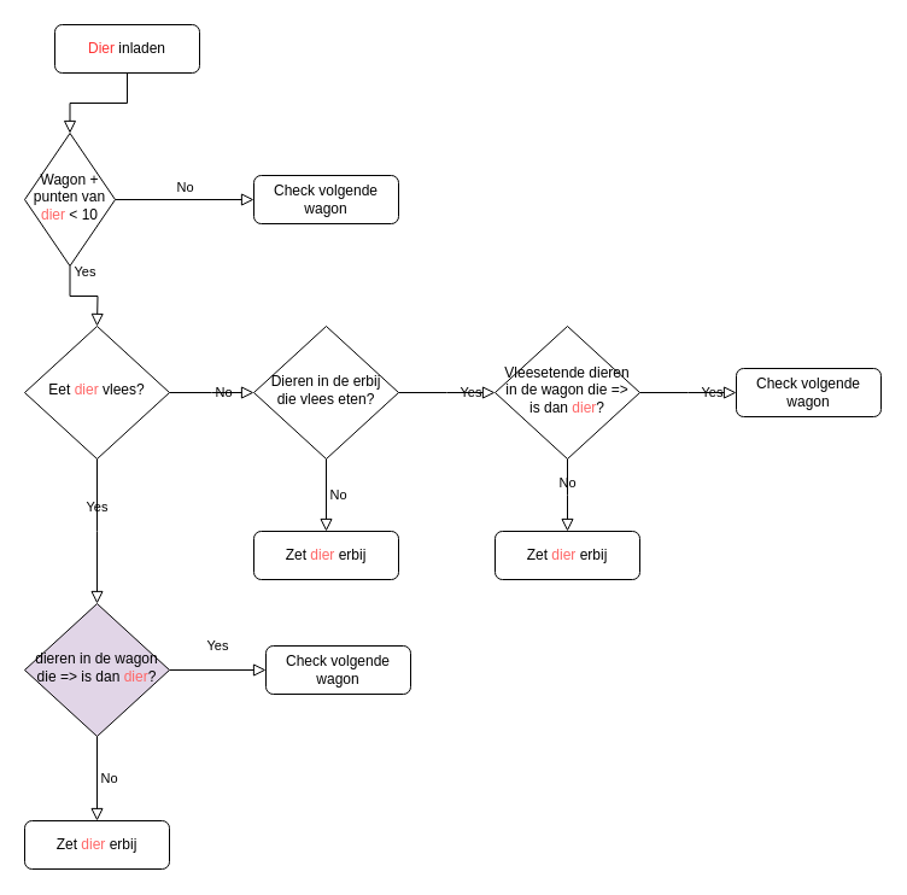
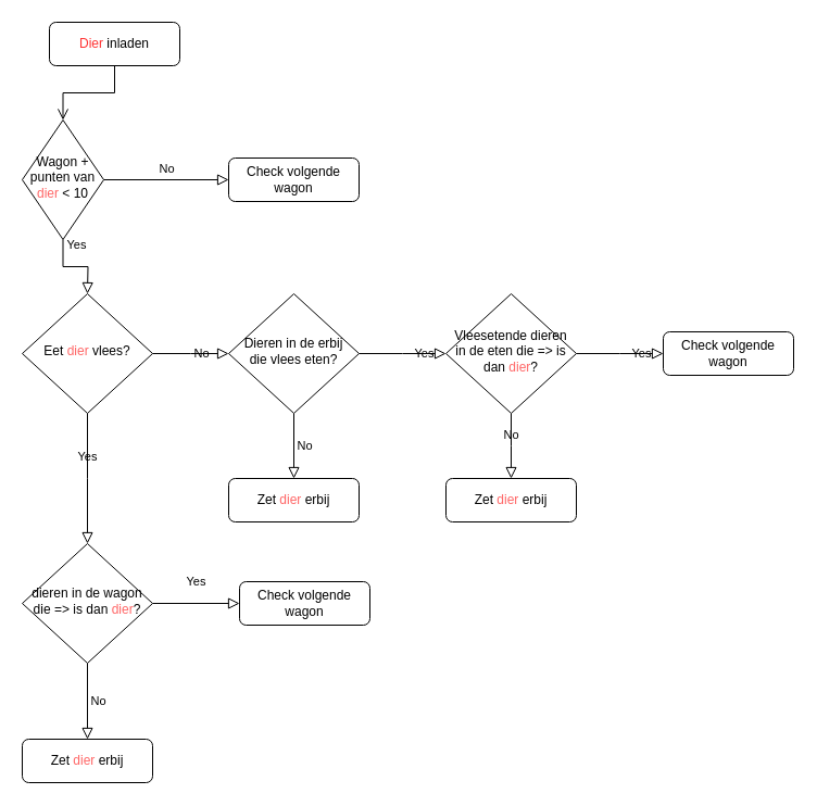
  <mxCell id="0" />
  <mxCell id="1" parent="0" />
- <mxCell id="2" value="" style="rounded=0;html=1;jettySize=auto;orthogonalLoop=1;fontSize=11;endArrow=block;endFill=0;endSize=8;strokeWidth=1;shadow=0;labelBackgroundColor=none;edgeStyle=orthogonalEdgeStyle;" parent="1" source="3" target="6" edge="1"><mxGeometry relative="1" as="geometry" /></mxCell>
+ <mxCell id="2" value="" style="rounded=0;html=1;jettySize=auto;orthogonalLoop=1;fontSize=11;endArrow=open;endFill=0;endSize=8;strokeWidth=1;shadow=0;labelBackgroundColor=none;edgeStyle=orthogonalEdgeStyle;" parent="1" source="3" target="6" edge="1"><mxGeometry relative="1" as="geometry" /></mxCell>
  <mxCell id="3" value="&lt;font color=&quot;#ff3333&quot;&gt;Dier&lt;/font&gt; inladen" style="rounded=1;whiteSpace=wrap;html=1;fontSize=12;glass=0;strokeWidth=1;shadow=0;" parent="1" vertex="1"><mxGeometry x="45" y="20" width="120" height="40" as="geometry" /></mxCell>
  <mxCell id="4" value="Yes" style="rounded=0;html=1;jettySize=auto;orthogonalLoop=1;fontSize=11;endArrow=block;endFill=0;endSize=8;strokeWidth=1;shadow=0;labelBackgroundColor=none;edgeStyle=orthogonalEdgeStyle;" parent="1" source="6" edge="1"><mxGeometry y="20" relative="1" as="geometry"><mxPoint as="offset" /><mxPoint x="80" y="270" as="targetPoint" /></mxGeometry></mxCell>
  <mxCell id="5" value="No" style="edgeStyle=orthogonalEdgeStyle;rounded=0;html=1;jettySize=auto;orthogonalLoop=1;fontSize=11;endArrow=block;endFill=0;endSize=8;strokeWidth=1;shadow=0;labelBackgroundColor=none;" parent="1" source="6" target="7" edge="1"><mxGeometry y="10" relative="1" as="geometry"><mxPoint as="offset" /></mxGeometry></mxCell>
  <mxCell id="6" value="Wagon + punten van &lt;font color=&quot;#ff6666&quot;&gt;dier&lt;/font&gt; &amp;lt; 10" style="rhombus;whiteSpace=wrap;html=1;shadow=0;fontFamily=Helvetica;fontSize=12;align=center;strokeWidth=1;spacing=6;spacingTop=-4;" parent="1" vertex="1"><mxGeometry x="20" y="110" width="75" height="110" as="geometry" /></mxCell>
  <mxCell id="7" value="Check volgende wagon" style="rounded=1;whiteSpace=wrap;html=1;fontSize=12;glass=0;strokeWidth=1;shadow=0;" parent="1" vertex="1"><mxGeometry x="210" y="145" width="120" height="40" as="geometry" /></mxCell>
- <mxCell id="8" value="Vleesetende dieren in de wagon die =&amp;gt; is dan &lt;font color=&quot;#ff6666&quot;&gt;dier&lt;/font&gt;?" style="rhombus;whiteSpace=wrap;html=1;shadow=0;fontFamily=Helvetica;fontSize=12;align=center;strokeWidth=1;spacing=6;spacingTop=-4;" parent="1" vertex="1"><mxGeometry x="410" y="270" width="120" height="110" as="geometry" /></mxCell>
+ <mxCell id="8" value="Vleesetende dieren in de eten die =&amp;gt; is dan &lt;font color=&quot;#ff6666&quot;&gt;dier&lt;/font&gt;?" style="rhombus;whiteSpace=wrap;html=1;shadow=0;fontFamily=Helvetica;fontSize=12;align=center;strokeWidth=1;spacing=6;spacingTop=-4;" parent="1" vertex="1"><mxGeometry x="410" y="270" width="120" height="110" as="geometry" /></mxCell>
  <mxCell id="9" value="Zet &lt;font color=&quot;#ff6666&quot;&gt;dier&lt;/font&gt; erbij" style="rounded=1;whiteSpace=wrap;html=1;fontSize=12;glass=0;strokeWidth=1;shadow=0;" parent="1" vertex="1"><mxGeometry x="410" y="440" width="120" height="40" as="geometry" /></mxCell>
  <mxCell id="10" value="Eet &lt;font color=&quot;#ff6666&quot;&gt;dier&lt;/font&gt; vlees?" style="rhombus;whiteSpace=wrap;html=1;shadow=0;fontFamily=Helvetica;fontSize=12;align=center;strokeWidth=1;spacing=6;spacingTop=-4;" parent="1" vertex="1"><mxGeometry x="20" y="270" width="120" height="110" as="geometry" /></mxCell>
  <mxCell id="11" value="No" style="edgeStyle=orthogonalEdgeStyle;rounded=0;html=1;jettySize=auto;orthogonalLoop=1;fontSize=11;endArrow=block;endFill=0;endSize=8;strokeWidth=1;shadow=0;labelBackgroundColor=none;exitX=1;exitY=0.5;exitDx=0;exitDy=0;" parent="1" source="10" edge="1"><mxGeometry y="10" relative="1" as="geometry"><mxPoint as="offset" /><mxPoint x="150" y="175" as="sourcePoint" /><mxPoint x="210" y="325" as="targetPoint" /></mxGeometry></mxCell>
  <mxCell id="12" value="Check volgende wagon" style="rounded=1;whiteSpace=wrap;html=1;fontSize=12;glass=0;strokeWidth=1;shadow=0;" parent="1" vertex="1"><mxGeometry x="610" y="305" width="120" height="40" as="geometry" /></mxCell>
  <mxCell id="13" value="Yes" style="rounded=0;html=1;jettySize=auto;orthogonalLoop=1;fontSize=11;endArrow=block;endFill=0;endSize=8;strokeWidth=1;shadow=0;labelBackgroundColor=none;edgeStyle=orthogonalEdgeStyle;exitX=0.5;exitY=1;exitDx=0;exitDy=0;entryX=0.5;entryY=0;entryDx=0;entryDy=0;" parent="1" source="10" edge="1"><mxGeometry y="20" relative="1" as="geometry"><mxPoint as="offset" /><mxPoint x="280" y="390" as="sourcePoint" /><mxPoint x="80" y="500" as="targetPoint" /></mxGeometry></mxCell>
  <mxCell id="14" value="Dieren in de erbij die vlees eten?" style="rhombus;whiteSpace=wrap;html=1;shadow=0;fontFamily=Helvetica;fontSize=12;align=center;strokeWidth=1;spacing=6;spacingTop=-4;" parent="1" vertex="1"><mxGeometry x="210" y="270" width="120" height="110" as="geometry" /></mxCell>
  <mxCell id="15" value="Yes" style="rounded=0;html=1;jettySize=auto;orthogonalLoop=1;fontSize=11;endArrow=block;endFill=0;endSize=8;strokeWidth=1;shadow=0;labelBackgroundColor=none;edgeStyle=orthogonalEdgeStyle;exitX=1;exitY=0.5;exitDx=0;exitDy=0;" parent="1" source="14" edge="1"><mxGeometry y="20" relative="1" as="geometry"><mxPoint as="offset" /><mxPoint x="90" y="390" as="sourcePoint" /><mxPoint x="410" y="325" as="targetPoint" /></mxGeometry></mxCell>
  <mxCell id="16" value="Yes" style="rounded=0;html=1;jettySize=auto;orthogonalLoop=1;fontSize=11;endArrow=block;endFill=0;endSize=8;strokeWidth=1;shadow=0;labelBackgroundColor=none;edgeStyle=orthogonalEdgeStyle;exitX=1;exitY=0.5;exitDx=0;exitDy=0;" parent="1" source="8" edge="1"><mxGeometry y="20" relative="1" as="geometry"><mxPoint as="offset" /><mxPoint x="340" y="335" as="sourcePoint" /><mxPoint x="610" y="325" as="targetPoint" /></mxGeometry></mxCell>
  <mxCell id="17" value="No" style="edgeStyle=orthogonalEdgeStyle;rounded=0;html=1;jettySize=auto;orthogonalLoop=1;fontSize=11;endArrow=block;endFill=0;endSize=8;strokeWidth=1;shadow=0;labelBackgroundColor=none;exitX=0.5;exitY=1;exitDx=0;exitDy=0;" parent="1" source="8" edge="1"><mxGeometry y="10" relative="1" as="geometry"><mxPoint as="offset" /><mxPoint x="150" y="335" as="sourcePoint" /><mxPoint x="470" y="440" as="targetPoint" /></mxGeometry></mxCell>
- <mxCell id="18" value="dieren in de wagon die =&amp;gt; is dan &lt;font color=&quot;#ff6666&quot;&gt;dier&lt;/font&gt;?" style="rhombus;whiteSpace=wrap;html=1;shadow=0;fontFamily=Helvetica;fontSize=12;align=center;strokeWidth=1;spacing=6;spacingTop=-4;fillColor=#e1d5e7;" parent="1" vertex="1"><mxGeometry x="20" y="500" width="120" height="110" as="geometry" /></mxCell>
+ <mxCell id="18" value="dieren in de wagon die =&amp;gt; is dan &lt;font color=&quot;#ff6666&quot;&gt;dier&lt;/font&gt;?" style="rhombus;whiteSpace=wrap;html=1;shadow=0;fontFamily=Helvetica;fontSize=12;align=center;strokeWidth=1;spacing=6;spacingTop=-4;" parent="1" vertex="1"><mxGeometry x="20" y="500" width="120" height="110" as="geometry" /></mxCell>
  <mxCell id="19" value="Check volgende wagon" style="rounded=1;whiteSpace=wrap;html=1;fontSize=12;glass=0;strokeWidth=1;shadow=0;" parent="1" vertex="1"><mxGeometry x="220" y="535" width="120" height="40" as="geometry" /></mxCell>
  <mxCell id="20" value="Yes" style="rounded=0;html=1;jettySize=auto;orthogonalLoop=1;fontSize=11;endArrow=block;endFill=0;endSize=8;strokeWidth=1;shadow=0;labelBackgroundColor=none;edgeStyle=orthogonalEdgeStyle;exitX=1;exitY=0.5;exitDx=0;exitDy=0;" parent="1" edge="1"><mxGeometry y="20" relative="1" as="geometry"><mxPoint as="offset" /><mxPoint x="140" y="555" as="sourcePoint" /><mxPoint x="220" y="555" as="targetPoint" /></mxGeometry></mxCell>
  <mxCell id="21" value="No" style="edgeStyle=orthogonalEdgeStyle;rounded=0;html=1;jettySize=auto;orthogonalLoop=1;fontSize=11;endArrow=block;endFill=0;endSize=8;strokeWidth=1;shadow=0;labelBackgroundColor=none;exitX=0.5;exitY=1;exitDx=0;exitDy=0;entryX=0.5;entryY=0;entryDx=0;entryDy=0;" parent="1" source="18" edge="1" target="24"><mxGeometry y="10" relative="1" as="geometry"><mxPoint as="offset" /><mxPoint x="-40" y="565" as="sourcePoint" /><mxPoint x="280" y="670" as="targetPoint" /></mxGeometry></mxCell>
  <mxCell id="22" value="Zet &lt;font color=&quot;#ff6666&quot;&gt;dier&lt;/font&gt; erbij" style="rounded=1;whiteSpace=wrap;html=1;fontSize=12;glass=0;strokeWidth=1;shadow=0;" parent="1" vertex="1"><mxGeometry x="210" y="440" width="120" height="40" as="geometry" /></mxCell>
  <mxCell id="23" value="No" style="edgeStyle=orthogonalEdgeStyle;rounded=0;html=1;jettySize=auto;orthogonalLoop=1;fontSize=11;endArrow=block;endFill=0;endSize=8;strokeWidth=1;shadow=0;labelBackgroundColor=none;exitX=0.5;exitY=1;exitDx=0;exitDy=0;entryX=0.5;entryY=0;entryDx=0;entryDy=0;" parent="1" source="14" target="22" edge="1"><mxGeometry y="10" relative="1" as="geometry"><mxPoint as="offset" /><mxPoint x="480" y="390" as="sourcePoint" /><mxPoint x="480" y="450" as="targetPoint" /></mxGeometry></mxCell>
  <mxCell id="24" value="Zet &lt;font color=&quot;#ff6666&quot;&gt;dier&lt;/font&gt; erbij" style="rounded=1;whiteSpace=wrap;html=1;fontSize=12;glass=0;strokeWidth=1;shadow=0;" parent="1" vertex="1"><mxGeometry x="20" y="680" width="120" height="40" as="geometry" /></mxCell>
